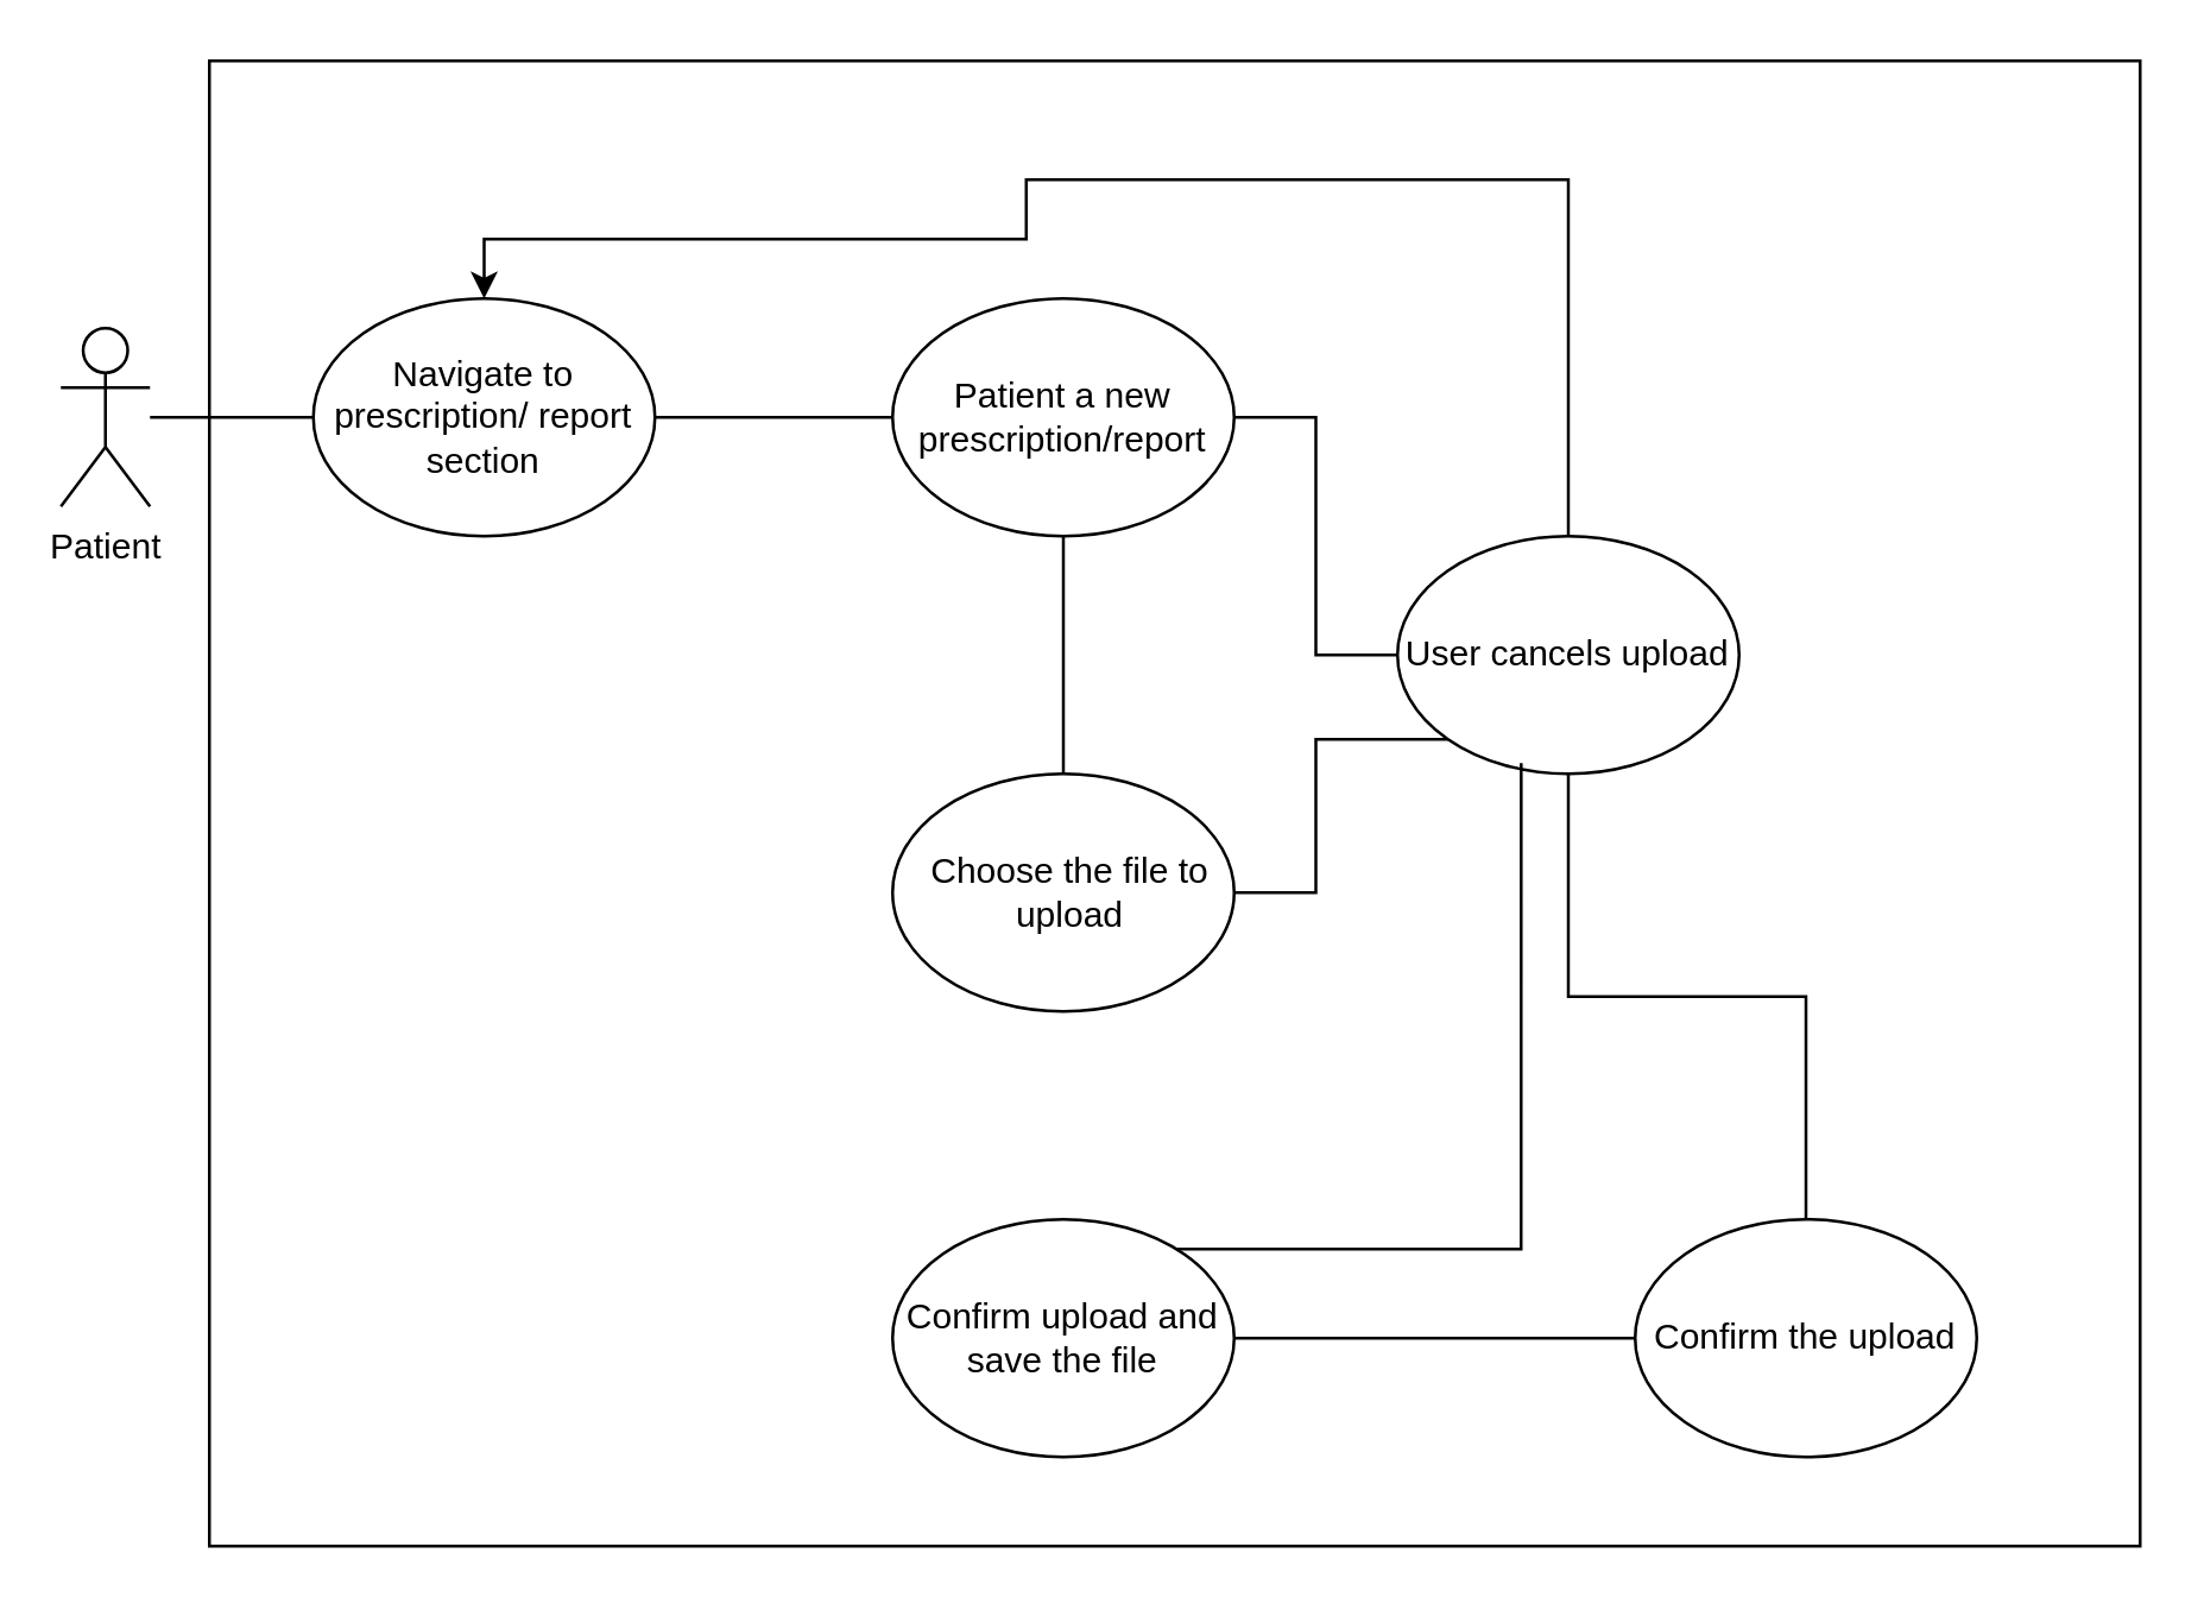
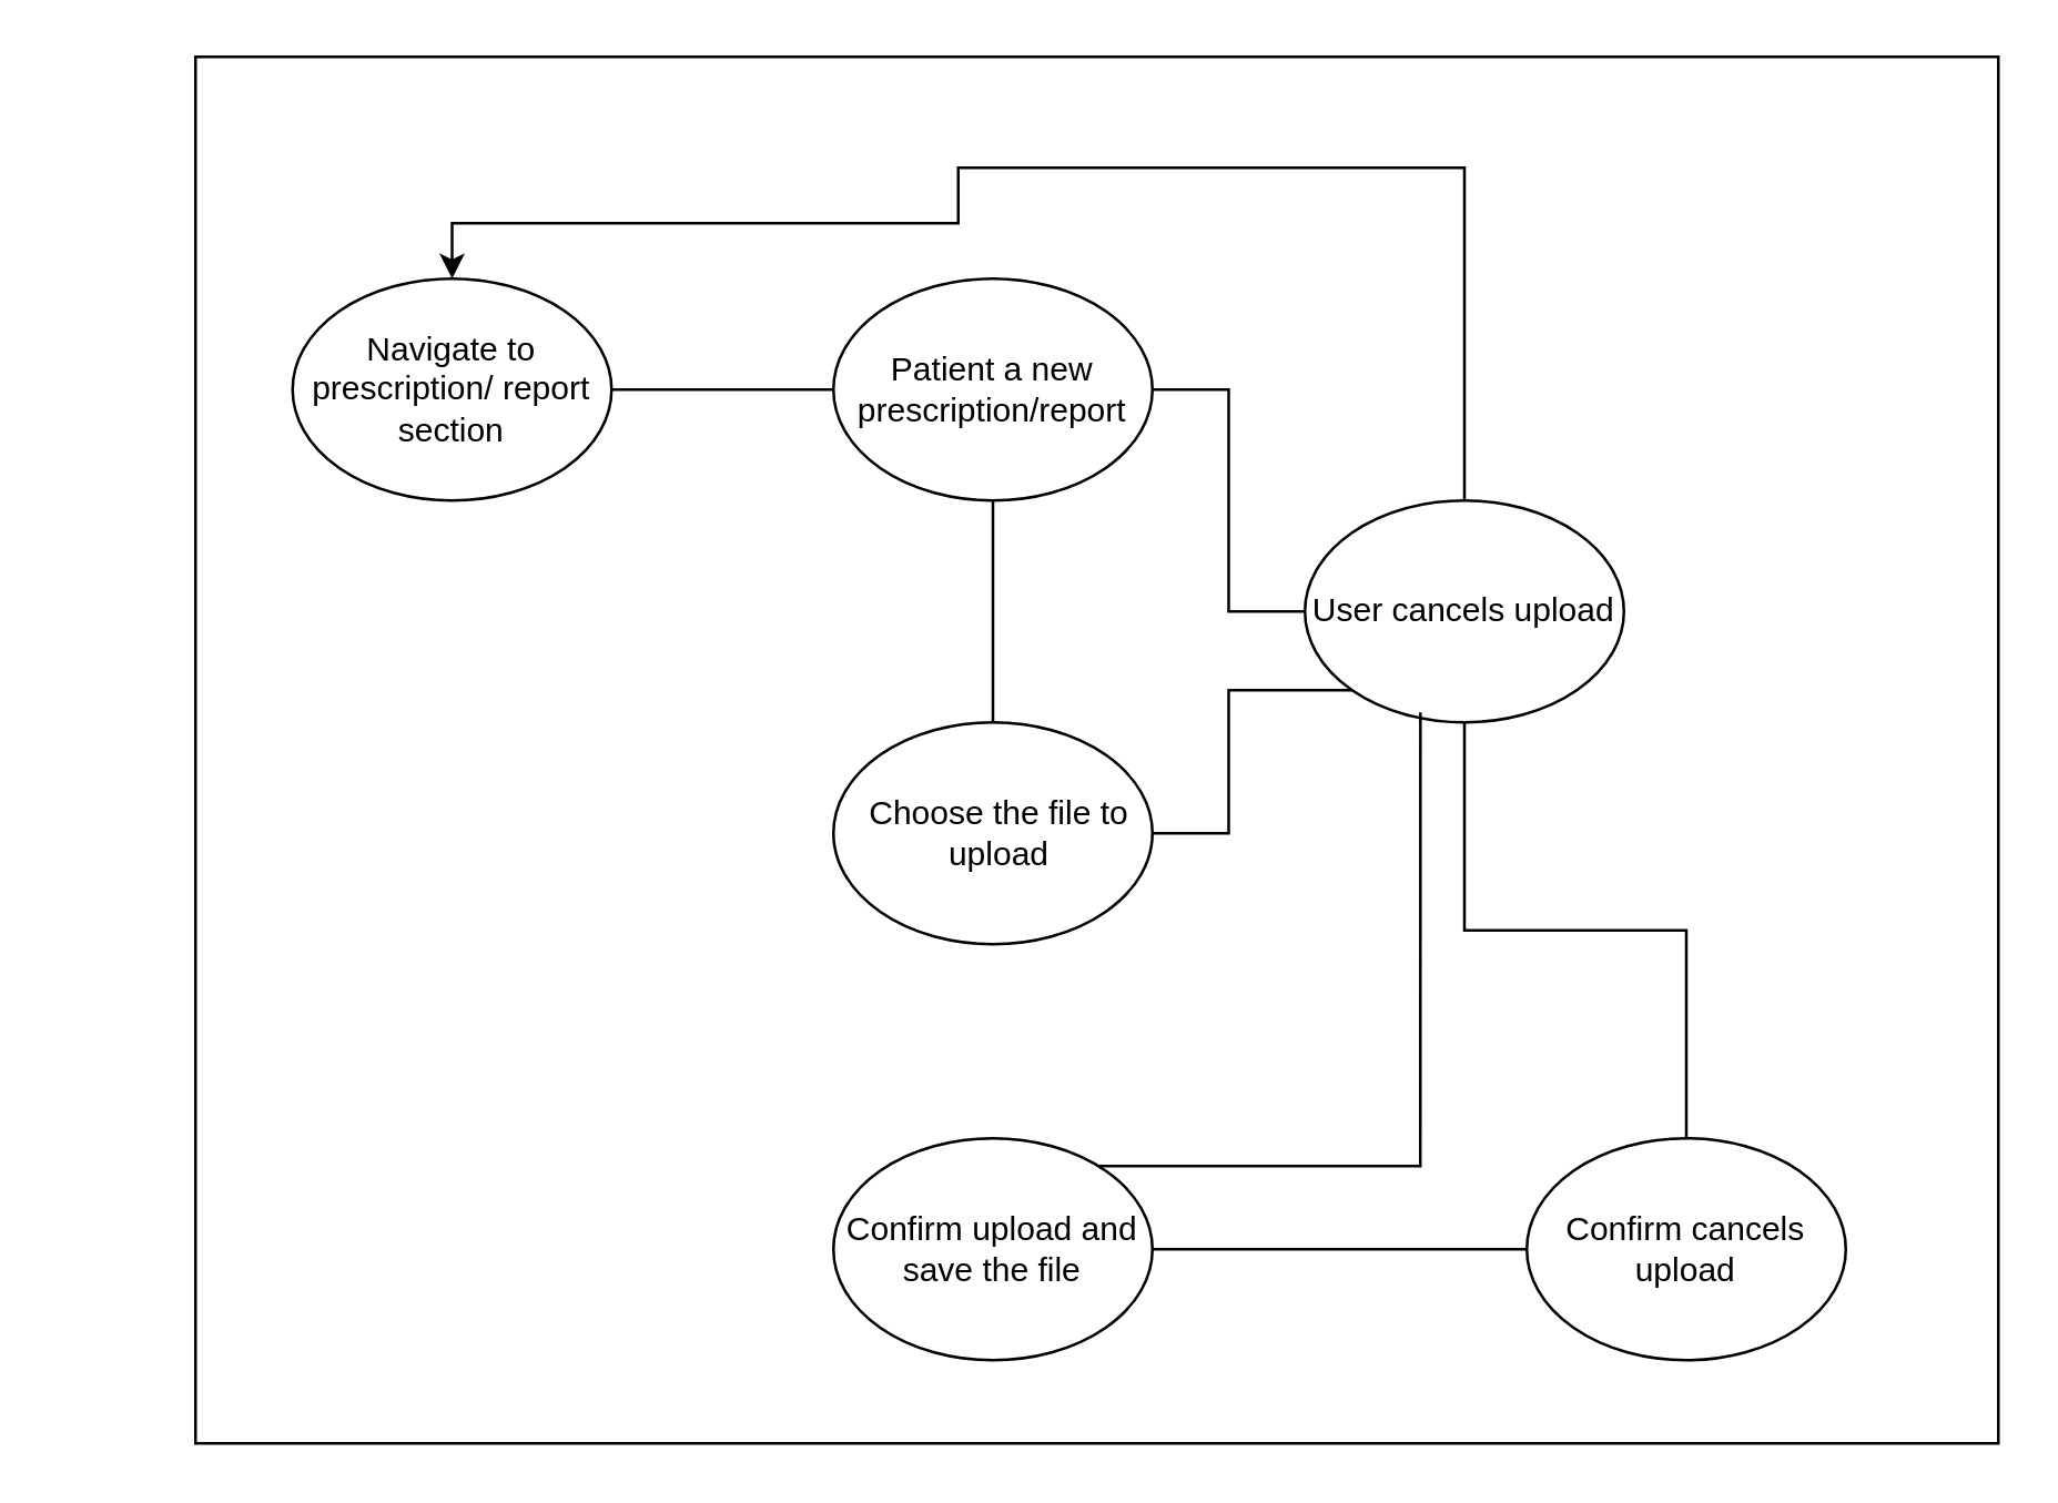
  <mxCell id="0" />
  <mxCell id="1" parent="0" />
  <mxCell id="2" value="" style="rounded=0;whiteSpace=wrap;html=1;" vertex="1" parent="1"><mxGeometry x="70" y="20" width="650" height="500" as="geometry" /></mxCell>
- <mxCell id="3" style="edgeStyle=orthogonalEdgeStyle;rounded=0;orthogonalLoop=1;jettySize=auto;html=1;entryX=0;entryY=0.5;entryDx=0;entryDy=0;endArrow=none;endFill=0;" edge="1" parent="1" source="4" target="6"><mxGeometry relative="1" as="geometry" /></mxCell>
- <mxCell id="4" value="Patient&lt;div&gt;&lt;br&gt;&lt;/div&gt;" style="shape=umlActor;verticalLabelPosition=bottom;verticalAlign=top;html=1;outlineConnect=0;" vertex="1" parent="1"><mxGeometry x="20" y="110" width="30" height="60" as="geometry" /></mxCell>
  <mxCell id="5" value="" style="edgeStyle=orthogonalEdgeStyle;rounded=0;orthogonalLoop=1;jettySize=auto;html=1;endArrow=none;endFill=0;" edge="1" parent="1" source="6" target="9"><mxGeometry relative="1" as="geometry" /></mxCell>
  <mxCell id="6" value="&lt;div style=&quot;&quot;&gt;&lt;span style=&quot;background-color: initial;&quot;&gt;Navigate to prescription/ report section&lt;/span&gt;&lt;/div&gt;" style="ellipse;whiteSpace=wrap;html=1;verticalAlign=middle;align=center;" vertex="1" parent="1"><mxGeometry x="105" y="100" width="115" height="80" as="geometry" /></mxCell>
  <mxCell id="7" value="" style="edgeStyle=orthogonalEdgeStyle;rounded=0;orthogonalLoop=1;jettySize=auto;html=1;endArrow=none;endFill=0;" edge="1" parent="1" source="9" target="11"><mxGeometry relative="1" as="geometry" /></mxCell>
  <mxCell id="8" style="edgeStyle=orthogonalEdgeStyle;rounded=0;orthogonalLoop=1;jettySize=auto;html=1;exitX=1;exitY=0.5;exitDx=0;exitDy=0;endArrow=none;endFill=0;" edge="1" parent="1" source="9" target="17"><mxGeometry relative="1" as="geometry" /></mxCell>
  <mxCell id="9" value="Patient a new prescription/report" style="ellipse;whiteSpace=wrap;html=1;verticalAlign=middle;" vertex="1" parent="1"><mxGeometry x="300" y="100" width="115" height="80" as="geometry" /></mxCell>
  <mxCell id="10" style="edgeStyle=orthogonalEdgeStyle;rounded=0;orthogonalLoop=1;jettySize=auto;html=1;entryX=0;entryY=1;entryDx=0;entryDy=0;endArrow=none;endFill=0;" edge="1" parent="1" source="11" target="17"><mxGeometry relative="1" as="geometry" /></mxCell>
  <mxCell id="11" value="Choose the file to upload" style="ellipse;whiteSpace=wrap;html=1;verticalAlign=middle;spacingLeft=5;" vertex="1" parent="1"><mxGeometry x="300" y="260" width="115" height="80" as="geometry" /></mxCell>
  <mxCell id="12" style="edgeStyle=orthogonalEdgeStyle;rounded=0;orthogonalLoop=1;jettySize=auto;html=1;entryX=0;entryY=0.5;entryDx=0;entryDy=0;endArrow=none;endFill=0;" edge="1" parent="1" source="13" target="15"><mxGeometry relative="1" as="geometry" /></mxCell>
  <mxCell id="13" value="Confirm upload and save the file" style="ellipse;whiteSpace=wrap;html=1;verticalAlign=middle;" vertex="1" parent="1"><mxGeometry x="300" y="410" width="115" height="80" as="geometry" /></mxCell>
  <mxCell id="14" style="edgeStyle=orthogonalEdgeStyle;rounded=0;orthogonalLoop=1;jettySize=auto;html=1;endArrow=none;endFill=0;" edge="1" parent="1" source="15" target="17"><mxGeometry relative="1" as="geometry" /></mxCell>
- <mxCell id="15" value="Confirm the upload" style="ellipse;whiteSpace=wrap;html=1;verticalAlign=middle;" vertex="1" parent="1"><mxGeometry x="550" y="410" width="115" height="80" as="geometry" /></mxCell>
+ <mxCell id="15" value="Confirm cancels upload" style="ellipse;whiteSpace=wrap;html=1;verticalAlign=middle;" vertex="1" parent="1"><mxGeometry x="550" y="410" width="115" height="80" as="geometry" /></mxCell>
  <mxCell id="16" style="edgeStyle=orthogonalEdgeStyle;rounded=0;orthogonalLoop=1;jettySize=auto;html=1;entryX=0.5;entryY=0;entryDx=0;entryDy=0;" edge="1" parent="1" source="17" target="6"><mxGeometry relative="1" as="geometry"><Array as="points"><mxPoint x="528" y="60" /><mxPoint x="345" y="60" /><mxPoint x="345" y="80" /><mxPoint x="163" y="80" /></Array></mxGeometry></mxCell>
  <mxCell id="17" value="User cancels upload" style="ellipse;whiteSpace=wrap;html=1;verticalAlign=middle;" vertex="1" parent="1"><mxGeometry x="470" y="180" width="115" height="80" as="geometry" /></mxCell>
  <mxCell id="18" style="edgeStyle=orthogonalEdgeStyle;rounded=0;orthogonalLoop=1;jettySize=auto;html=1;entryX=0.362;entryY=0.955;entryDx=0;entryDy=0;entryPerimeter=0;endArrow=none;endFill=0;" edge="1" parent="1" source="13" target="17"><mxGeometry relative="1" as="geometry"><Array as="points"><mxPoint x="512" y="420" /></Array></mxGeometry></mxCell>
